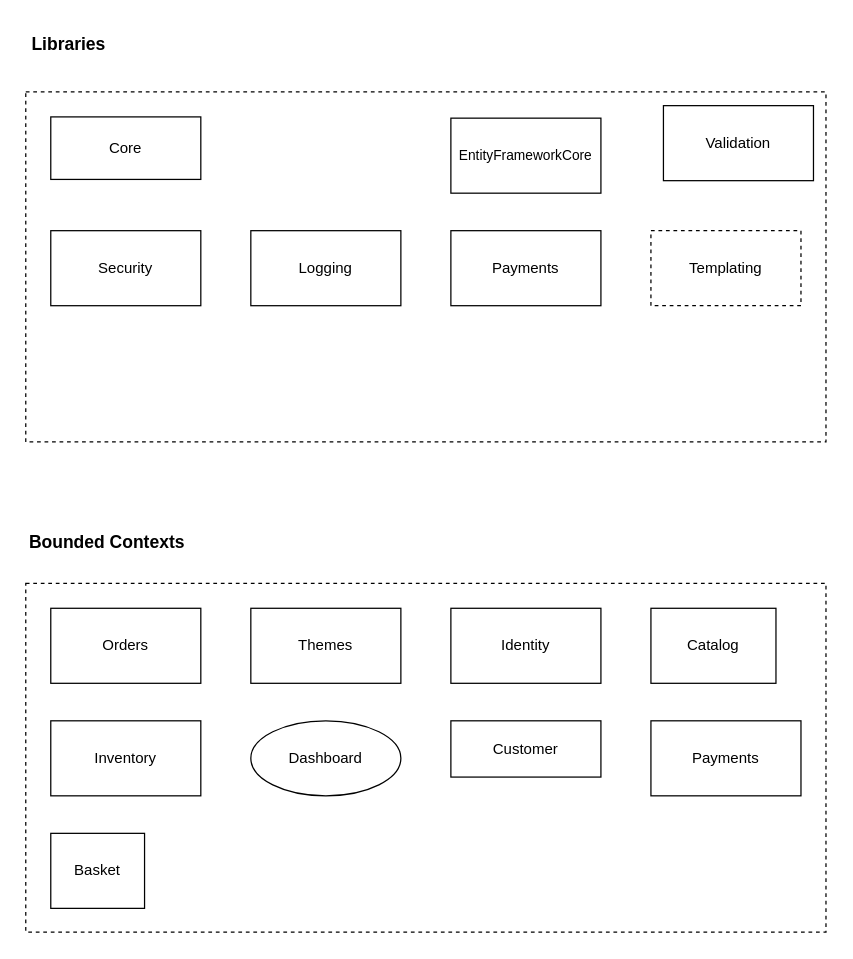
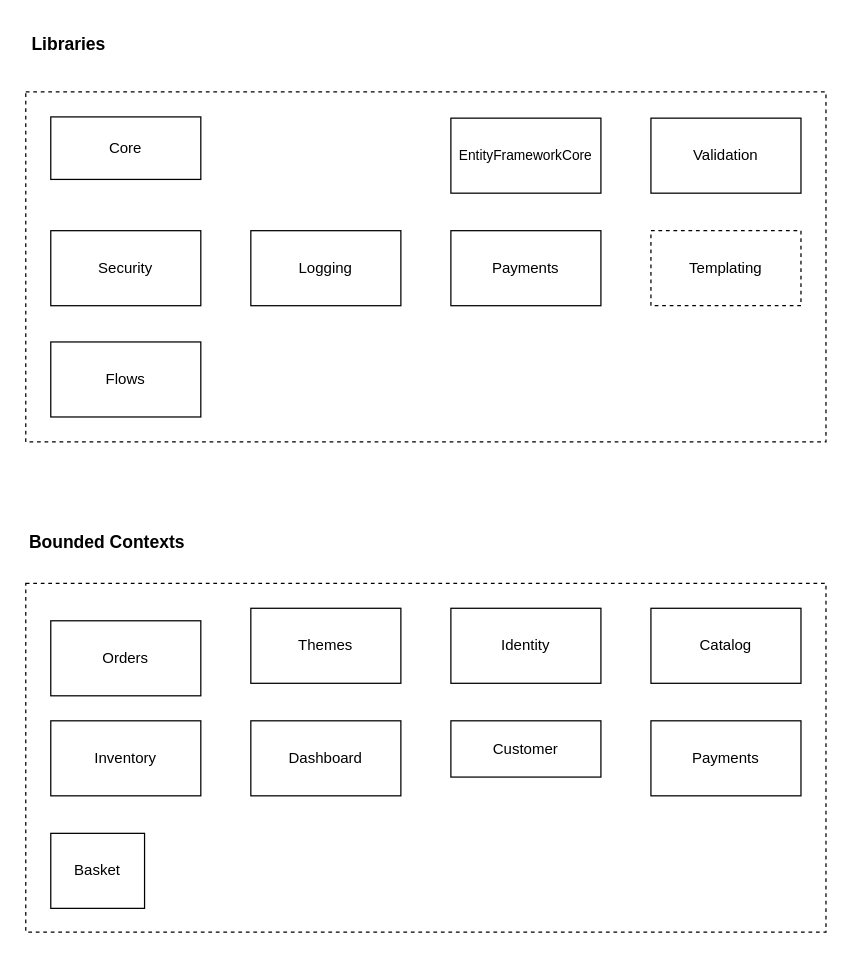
  <mxCell id="0" />
  <mxCell id="1" parent="0" />
  <mxCell id="2" value="" style="rounded=0;whiteSpace=wrap;html=1;fontSize=12;fillColor=none;dashed=1;" vertex="1" parent="1"><mxGeometry x="20" y="73" width="640" height="280" as="geometry" /></mxCell>
  <mxCell id="3" value="" style="rounded=0;whiteSpace=wrap;html=1;fontSize=12;fillColor=none;dashed=1;" vertex="1" parent="1"><mxGeometry x="20" y="466" width="640" height="279" as="geometry" /></mxCell>
  <mxCell id="4" value="Security" style="rounded=0;whiteSpace=wrap;html=1;" vertex="1" parent="1"><mxGeometry x="40" y="184" width="120" height="60" as="geometry" /></mxCell>
  <mxCell id="5" value="Logging" style="rounded=0;whiteSpace=wrap;html=1;" vertex="1" parent="1"><mxGeometry x="200" y="184" width="120" height="60" as="geometry" /></mxCell>
  <mxCell id="6" value="Payments" style="rounded=0;whiteSpace=wrap;html=1;" vertex="1" parent="1"><mxGeometry x="360" y="184" width="120" height="60" as="geometry" /></mxCell>
  <mxCell id="7" value="Templating" style="rounded=0;whiteSpace=wrap;html=1;dashed=1;" vertex="1" parent="1"><mxGeometry x="520" y="184" width="120" height="60" as="geometry" /></mxCell>
  <mxCell id="8" value="Core" style="rounded=0;whiteSpace=wrap;html=1;fontSize=12;" vertex="1" parent="1"><mxGeometry x="40" y="93" width="120" height="50" as="geometry" /></mxCell>
  <mxCell id="9" value="&lt;span style=&quot;font-size: 11px;&quot;&gt;EntityFrameworkCore&lt;/span&gt;" style="rounded=0;whiteSpace=wrap;html=1;fontSize=11;" vertex="1" parent="1"><mxGeometry x="360" y="94" width="120" height="60" as="geometry" /></mxCell>
- <mxCell id="10" value="Validation" style="rounded=0;whiteSpace=wrap;html=1;" vertex="1" parent="1"><mxGeometry x="530" y="84" width="120" height="60" as="geometry" /></mxCell>
- <mxCell id="11" value="Orders" style="rounded=0;whiteSpace=wrap;html=1;fontSize=12;" vertex="1" parent="1"><mxGeometry x="40" y="486" width="120" height="60" as="geometry" /></mxCell>
+ <mxCell id="10" value="Validation" style="rounded=0;whiteSpace=wrap;html=1;" vertex="1" parent="1"><mxGeometry x="520" y="94" width="120" height="60" as="geometry" /></mxCell>
+ <mxCell id="11" value="Orders" style="rounded=0;whiteSpace=wrap;html=1;fontSize=12;" vertex="1" parent="1"><mxGeometry x="40" y="496" width="120" height="60" as="geometry" /></mxCell>
  <mxCell id="12" value="Themes" style="rounded=0;whiteSpace=wrap;html=1;fontSize=12;" vertex="1" parent="1"><mxGeometry x="200" y="486" width="120" height="60" as="geometry" /></mxCell>
  <mxCell id="13" value="Identity" style="rounded=0;whiteSpace=wrap;html=1;fontSize=12;" vertex="1" parent="1"><mxGeometry x="360" y="486" width="120" height="60" as="geometry" /></mxCell>
- <mxCell id="14" value="Catalog" style="rounded=0;whiteSpace=wrap;html=1;fontSize=12;" vertex="1" parent="1"><mxGeometry x="520" y="486" width="100" height="60" as="geometry" /></mxCell>
+ <mxCell id="14" value="Catalog" style="rounded=0;whiteSpace=wrap;html=1;fontSize=12;" vertex="1" parent="1"><mxGeometry x="520" y="486" width="120" height="60" as="geometry" /></mxCell>
  <mxCell id="15" value="Inventory" style="rounded=0;whiteSpace=wrap;html=1;fontSize=12;" vertex="1" parent="1"><mxGeometry x="40" y="576" width="120" height="60" as="geometry" /></mxCell>
- <mxCell id="16" value="Dashboard" style="ellipse;whiteSpace=wrap;html=1;fontSize=12;" vertex="1" parent="1"><mxGeometry x="200" y="576" width="120" height="60" as="geometry" /></mxCell>
+ <mxCell id="16" value="Dashboard" style="rounded=0;whiteSpace=wrap;html=1;fontSize=12;" vertex="1" parent="1"><mxGeometry x="200" y="576" width="120" height="60" as="geometry" /></mxCell>
  <mxCell id="17" value="Customer" style="rounded=0;whiteSpace=wrap;html=1;fontSize=12;" vertex="1" parent="1"><mxGeometry x="360" y="576" width="120" height="45" as="geometry" /></mxCell>
  <mxCell id="18" value="Payments" style="rounded=0;whiteSpace=wrap;html=1;fontSize=12;" vertex="1" parent="1"><mxGeometry x="520" y="576" width="120" height="60" as="geometry" /></mxCell>
  <mxCell id="19" value="Basket" style="rounded=0;whiteSpace=wrap;html=1;fontSize=12;" vertex="1" parent="1"><mxGeometry x="40" y="666" width="75" height="60" as="geometry" /></mxCell>
+ <mxCell id="20" value="Flows" style="rounded=0;whiteSpace=wrap;html=1;" vertex="1" parent="1"><mxGeometry x="40" y="273" width="120" height="60" as="geometry" /></mxCell>
  <mxCell id="21" value="Bounded Contexts" style="text;html=1;strokeColor=none;fillColor=none;align=left;verticalAlign=top;whiteSpace=wrap;rounded=0;dashed=1;fontSize=14;fontStyle=1" vertex="1" parent="1"><mxGeometry x="21" y="418" width="248" height="30" as="geometry" /></mxCell>
  <mxCell id="22" value="Libraries" style="text;html=1;strokeColor=none;fillColor=none;align=left;verticalAlign=top;whiteSpace=wrap;rounded=0;dashed=1;fontSize=14;fontStyle=1" vertex="1" parent="1"><mxGeometry x="23" y="20" width="248" height="30" as="geometry" /></mxCell>
